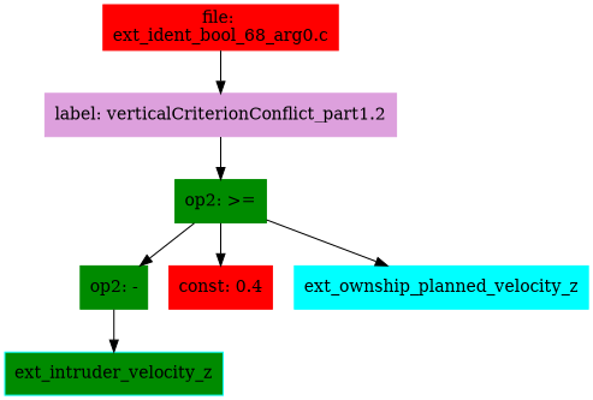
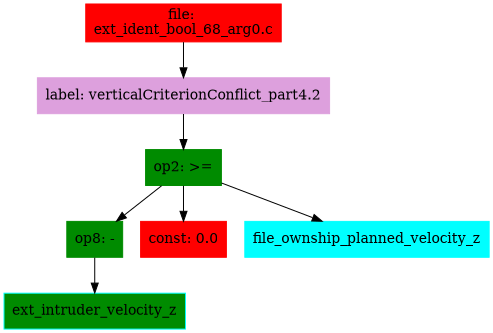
  digraph {
    node [color=green4 shape=box style=filled]
    n1 [color=red label="file: \next_ident_bool_68_arg0.c"]
-   n2 [color=plum label="label: verticalCriterionConflict_part1.2"]
+   n2 [color=plum label="label: verticalCriterionConflict_part4.2"]
    n3 [label="op2: >="]
-   n4 [label="op2: -"]
-   n5 [color=red1 label="const: 0.4"]
-   n6 [color=cyan1 label=ext_ownship_planned_velocity_z]
+   n4 [label="op8: -"]
+   n5 [color=red1 label="const: 0.0"]
+   n6 [color=cyan1 label=file_ownship_planned_velocity_z]
    n7 [color=cyan1 fillcolor=green4 label=ext_intruder_velocity_z]
    n1 -> n2
    n2 -> n3
    n3 -> n4
    n3 -> n5
    n3 -> n6
    n4 -> n7
  }
